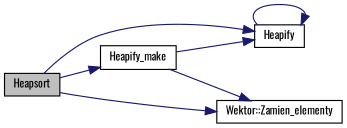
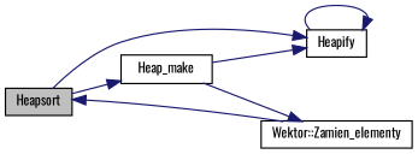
  digraph {
    fontname=Oswald
    rankdir=LR
    node [color=black fillcolor=white fontname=Oswald fontsize=10 shape=record style=filled]
    edge [color=midnightblue fontname=Oswald fontsize=10 labelfontname=Helvetica labelfontsize=10 style=solid]
    n1 [fillcolor=grey75 fontcolor=black height=0.2 label=Heapsort width=0.4]
-   n2 [height=0.2 label=Heapify_make width=0.4]
+   n2 [height=0.2 label=Heap_make width=0.4]
    n3 [height=0.2 label=Heapify width=0.4]
    n4 [height=0.2 label="Wektor::Zamien_elementy" width=0.4]
    n1 -> n2
    n1 -> n3
-   n1 -> n4
+   n4 -> n1
    n2 -> n3
    n2 -> n4
    n3 -> n3
  }
